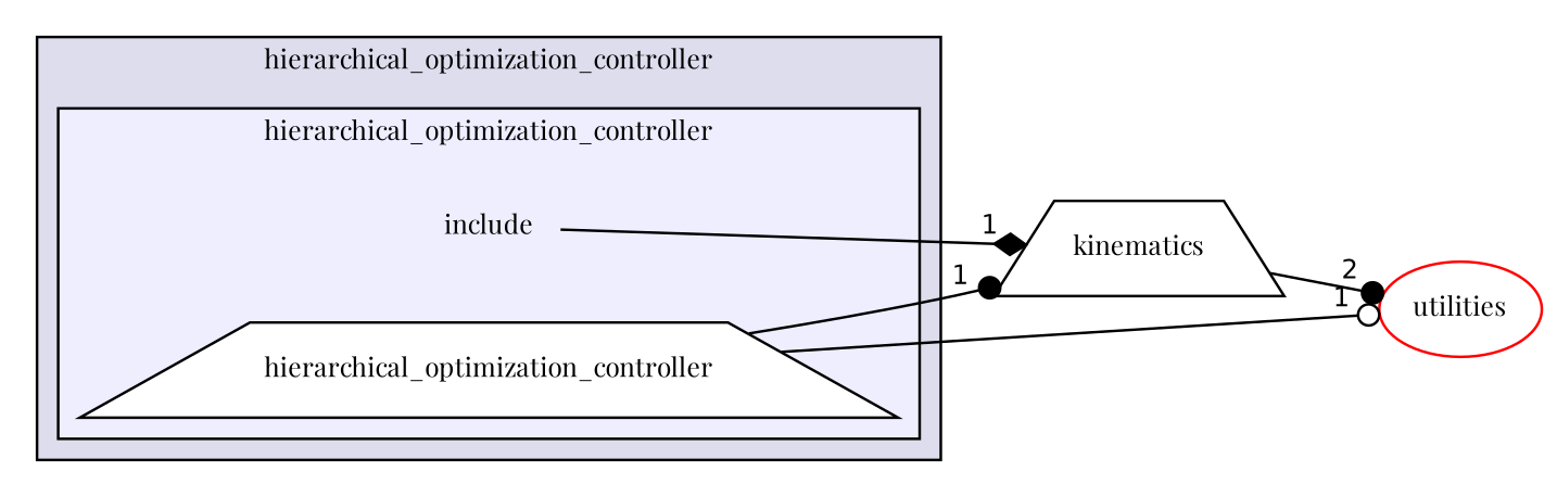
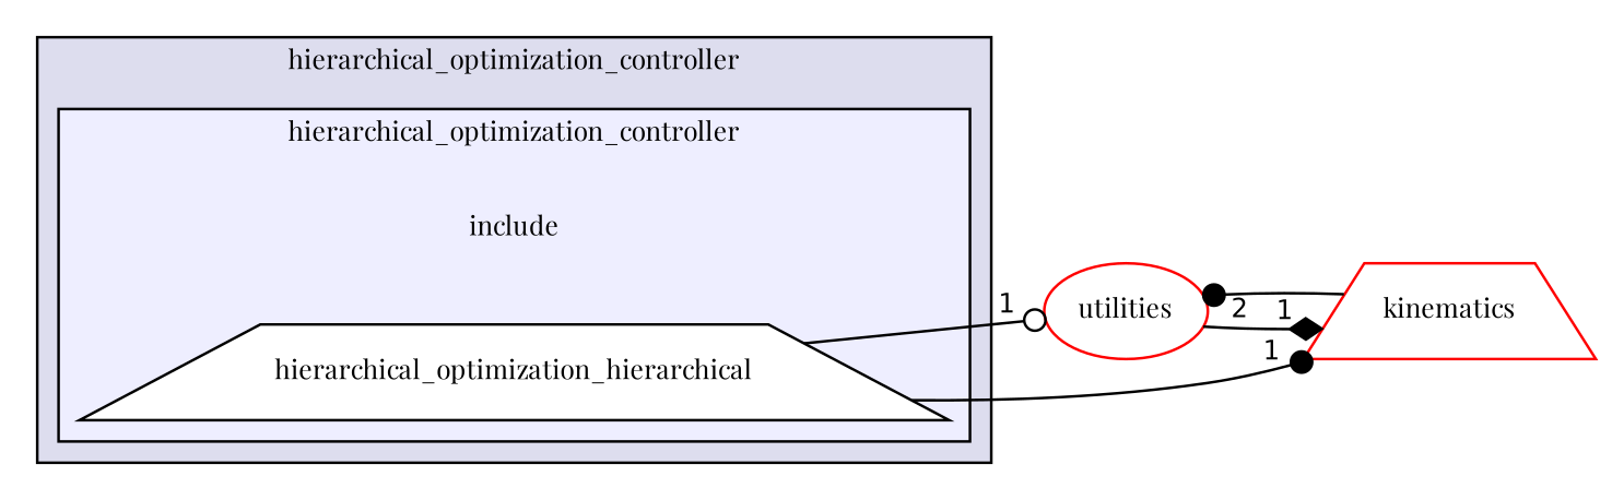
  digraph {
    compound=true
    rankdir=LR
    fontname="Playfair Display"
    node [fontname="Playfair Display" fontsize=10 shape=trapezium fillcolor=white style=filled]
    edge [headlabel=1 labeldistance=1.5 labelfontname=Helvetica labelfontsize=10 arrowhead=dot fontname="Playfair Display"]
    n1 [label=include shape=plaintext fillcolor="" style=""]
-   n2 [label=hierarchical_optimization_controller]
+   n2 [label=hierarchical_optimization_hierarchical]
    n3 [color=red label=utilities shape=ellipse]
-   n4 [color=black label=kinematics]
+   n4 [color=red label=kinematics]
    subgraph cluster_1 {
      bgcolor="#ddddee"
      fontsize=10
      label=hierarchical_optimization_controller
      pencolor=black
      subgraph cluster_2 {
        bgcolor="#eeeeff"
        fontsize=10
        pencolor=black
        n1
        n2
      }
    }
    n2 -> n3 [arrowhead=odot]
    n2 -> n4
-   n1 -> n4 [arrowhead=diamond]
+   n3 -> n4 [arrowhead=diamond]
    n4 -> n3 [headlabel=2]
  }
